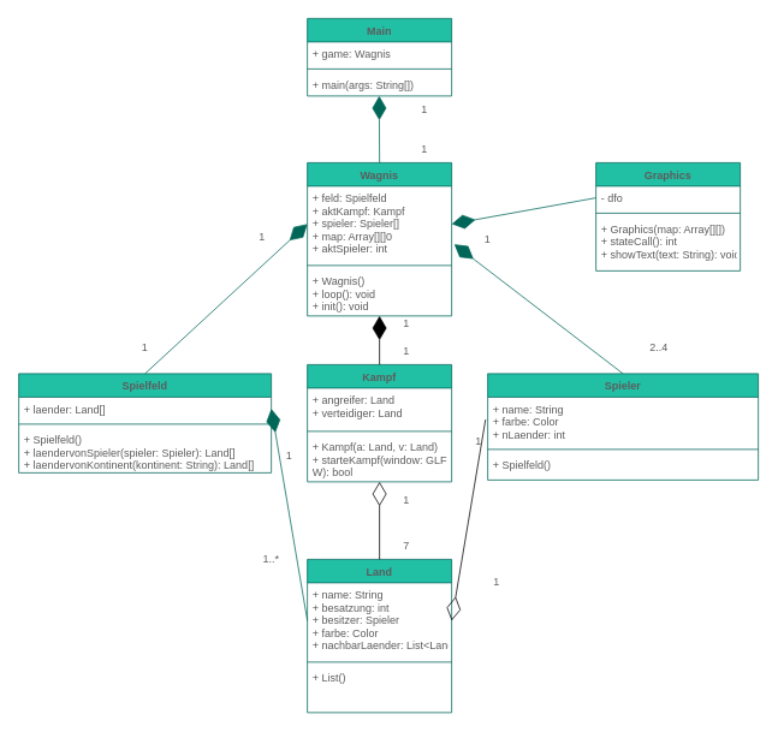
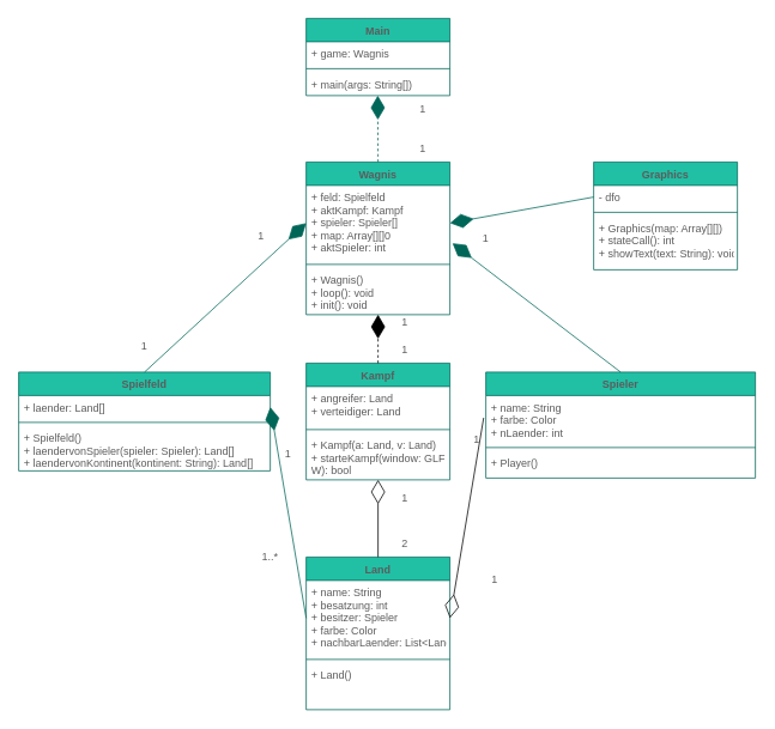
  <mxCell id="0" />
  <mxCell id="1" parent="0" />
  <mxCell id="2" value="Wagnis" style="swimlane;fontStyle=1;align=center;verticalAlign=top;childLayout=stackLayout;horizontal=1;startSize=26;horizontalStack=0;resizeParent=1;resizeParentMax=0;resizeLast=0;collapsible=1;marginBottom=0;fillColor=#21C0A5;strokeColor=#006658;fontColor=#5C5C5C;" parent="1" vertex="1"><mxGeometry x="340" y="180" width="160" height="170" as="geometry" /></mxCell>
  <mxCell id="3" value="+ feld: Spielfeld&#10;+ aktKampf: Kampf&#10;+ spieler: Spieler[]&#10;+ map: Array[][]0&#10;+ aktSpieler: int" style="text;strokeColor=none;fillColor=none;align=left;verticalAlign=top;spacingLeft=4;spacingRight=4;overflow=hidden;rotatable=0;points=[[0,0.5],[1,0.5]];portConstraint=eastwest;fontColor=#5C5C5C;" parent="2" vertex="1"><mxGeometry y="26" width="160" height="84" as="geometry" /></mxCell>
  <mxCell id="4" value="" style="line;strokeWidth=1;fillColor=none;align=left;verticalAlign=middle;spacingTop=-1;spacingLeft=3;spacingRight=3;rotatable=0;labelPosition=right;points=[];portConstraint=eastwest;strokeColor=#006658;fontColor=#5C5C5C;" parent="2" vertex="1"><mxGeometry y="110" width="160" height="8" as="geometry" /></mxCell>
  <mxCell id="5" value="+ Wagnis()&#10;+ loop(): void&#10;+ init(): void" style="text;strokeColor=none;fillColor=none;align=left;verticalAlign=top;spacingLeft=4;spacingRight=4;overflow=hidden;rotatable=0;points=[[0,0.5],[1,0.5]];portConstraint=eastwest;fontColor=#5C5C5C;" parent="2" vertex="1"><mxGeometry y="118" width="160" height="52" as="geometry" /></mxCell>
- <mxCell id="6" value="" style="endArrow=diamondThin;endFill=1;endSize=24;html=1;rounded=0;exitX=0.5;exitY=0;exitDx=0;exitDy=0;strokeColor=#006658;fontColor=#5C5C5C;entryX=0.498;entryY=1;entryDx=0;entryDy=0;entryPerimeter=0;" parent="1" source="2" target="26" edge="1"><mxGeometry width="160" relative="1" as="geometry"><mxPoint x="350" y="590" as="sourcePoint" /><mxPoint x="420" y="100" as="targetPoint" /></mxGeometry></mxCell>
+ <mxCell id="6" value="" style="endArrow=diamondThin;endFill=1;endSize=24;html=1;rounded=0;exitX=0.5;exitY=0;exitDx=0;exitDy=0;strokeColor=#006658;fontColor=#5C5C5C;entryX=0.498;entryY=1;entryDx=0;entryDy=0;entryPerimeter=0;dashed=1;" parent="1" source="2" target="26" edge="1"><mxGeometry width="160" relative="1" as="geometry"><mxPoint x="350" y="590" as="sourcePoint" /><mxPoint x="420" y="100" as="targetPoint" /></mxGeometry></mxCell>
  <mxCell id="7" value="" style="endArrow=diamondThin;endFill=1;endSize=24;html=1;rounded=0;exitX=0.5;exitY=0;exitDx=0;exitDy=0;entryX=1.018;entryY=0.767;entryDx=0;entryDy=0;entryPerimeter=0;strokeColor=#006658;fontColor=#5C5C5C;" parent="1" source="32" target="3" edge="1"><mxGeometry width="160" relative="1" as="geometry"><mxPoint x="350" y="590" as="sourcePoint" /><mxPoint x="500" y="380" as="targetPoint" /></mxGeometry></mxCell>
  <mxCell id="8" value="1" style="text;html=1;strokeColor=none;fillColor=none;align=center;verticalAlign=middle;whiteSpace=wrap;rounded=0;fontColor=#5C5C5C;" parent="1" vertex="1"><mxGeometry x="510" y="250" width="60" height="30" as="geometry" /></mxCell>
- <mxCell id="9" value="2..4" style="text;html=1;strokeColor=none;fillColor=none;align=center;verticalAlign=middle;whiteSpace=wrap;rounded=0;fontColor=#5C5C5C;" parent="1" vertex="1"><mxGeometry x="700" y="370" width="60" height="30" as="geometry" /></mxCell>
  <mxCell id="10" value="Land" style="swimlane;fontStyle=1;align=center;verticalAlign=top;childLayout=stackLayout;horizontal=1;startSize=26;horizontalStack=0;resizeParent=1;resizeParentMax=0;resizeLast=0;collapsible=1;marginBottom=0;fillColor=#21C0A5;strokeColor=#006658;fontColor=#5C5C5C;" parent="1" vertex="1"><mxGeometry x="340" y="620" width="160" height="170" as="geometry" /></mxCell>
  <mxCell id="11" value="+ name: String&#10;+ besatzung: int&#10;+ besitzer: Spieler&#10;+ farbe: Color&#10;+ nachbarLaender: List&lt;Land&gt;" style="text;strokeColor=none;fillColor=none;align=left;verticalAlign=top;spacingLeft=4;spacingRight=4;overflow=hidden;rotatable=0;points=[[0,0.5],[1,0.5]];portConstraint=eastwest;fontColor=#5C5C5C;" parent="10" vertex="1"><mxGeometry y="26" width="160" height="84" as="geometry" /></mxCell>
  <mxCell id="12" value="" style="line;strokeWidth=1;fillColor=none;align=left;verticalAlign=middle;spacingTop=-1;spacingLeft=3;spacingRight=3;rotatable=0;labelPosition=right;points=[];portConstraint=eastwest;strokeColor=#006658;fontColor=#5C5C5C;" parent="10" vertex="1"><mxGeometry y="110" width="160" height="8" as="geometry" /></mxCell>
- <mxCell id="13" value="+ List()" style="text;strokeColor=none;fillColor=none;align=left;verticalAlign=top;spacingLeft=4;spacingRight=4;overflow=hidden;rotatable=0;points=[[0,0.5],[1,0.5]];portConstraint=eastwest;fontColor=#5C5C5C;" parent="10" vertex="1"><mxGeometry y="118" width="160" height="52" as="geometry" /></mxCell>
+ <mxCell id="13" value="+ Land()" style="text;strokeColor=none;fillColor=none;align=left;verticalAlign=top;spacingLeft=4;spacingRight=4;overflow=hidden;rotatable=0;points=[[0,0.5],[1,0.5]];portConstraint=eastwest;fontColor=#5C5C5C;" parent="10" vertex="1"><mxGeometry y="118" width="160" height="52" as="geometry" /></mxCell>
  <mxCell id="14" value="Spielfeld" style="swimlane;fontStyle=1;align=center;verticalAlign=top;childLayout=stackLayout;horizontal=1;startSize=26;horizontalStack=0;resizeParent=1;resizeParentMax=0;resizeLast=0;collapsible=1;marginBottom=0;fillColor=#21C0A5;strokeColor=#006658;fontColor=#5C5C5C;" parent="1" vertex="1"><mxGeometry y="414" width="280" height="110" as="geometry" x="20" /></mxCell>
  <mxCell id="15" value="+ laender: Land[]" style="text;strokeColor=none;fillColor=none;align=left;verticalAlign=top;spacingLeft=4;spacingRight=4;overflow=hidden;rotatable=0;points=[[0,0.5],[1,0.5]];portConstraint=eastwest;fontColor=#5C5C5C;" parent="14" vertex="1"><mxGeometry y="26" width="280" height="26" as="geometry" /></mxCell>
  <mxCell id="16" value="" style="line;strokeWidth=1;fillColor=none;align=left;verticalAlign=middle;spacingTop=-1;spacingLeft=3;spacingRight=3;rotatable=0;labelPosition=right;points=[];portConstraint=eastwest;strokeColor=#006658;fontColor=#5C5C5C;" parent="14" vertex="1"><mxGeometry y="52" width="280" height="8" as="geometry" /></mxCell>
  <mxCell id="17" value="+ Spielfeld()&#10;+ laendervonSpieler(spieler: Spieler): Land[]&#10;+ laendervonKontinent(kontinent: String): Land[]" style="text;strokeColor=none;fillColor=none;align=left;verticalAlign=top;spacingLeft=4;spacingRight=4;overflow=hidden;rotatable=0;points=[[0,0.5],[1,0.5]];portConstraint=eastwest;fontColor=#5C5C5C;" parent="14" vertex="1"><mxGeometry y="60" width="280" height="50" as="geometry" /></mxCell>
  <mxCell id="18" value="" style="endArrow=diamondThin;endFill=1;endSize=24;html=1;rounded=0;strokeColor=#006658;fontColor=#5C5C5C;entryX=1;entryY=0.5;entryDx=0;entryDy=0;exitX=0;exitY=0.5;exitDx=0;exitDy=0;" parent="1" source="11" target="15" edge="1"><mxGeometry width="160" relative="1" as="geometry"><mxPoint x="300" y="668" as="sourcePoint" /><mxPoint x="320" y="500" as="targetPoint" /></mxGeometry></mxCell>
  <mxCell id="19" value="" style="endArrow=diamondThin;endFill=1;endSize=24;html=1;rounded=0;exitX=0.5;exitY=0;exitDx=0;exitDy=0;entryX=0;entryY=0.5;entryDx=0;entryDy=0;strokeColor=#006658;fontColor=#5C5C5C;" parent="1" source="14" target="3" edge="1"><mxGeometry width="160" relative="1" as="geometry"><mxPoint x="350" y="590" as="sourcePoint" /><mxPoint x="510" y="590" as="targetPoint" /></mxGeometry></mxCell>
  <mxCell id="20" value="1" style="text;html=1;strokeColor=none;fillColor=none;align=center;verticalAlign=middle;whiteSpace=wrap;rounded=0;fontColor=#5C5C5C;" parent="1" vertex="1"><mxGeometry x="290" y="490" width="60" height="30" as="geometry" /></mxCell>
  <mxCell id="21" value="1..*" style="text;html=1;strokeColor=none;fillColor=none;align=center;verticalAlign=middle;whiteSpace=wrap;rounded=0;fontColor=#5C5C5C;" parent="1" vertex="1"><mxGeometry x="270" y="605" width="60" height="30" as="geometry" /></mxCell>
  <mxCell id="22" value="" style="endArrow=diamondThin;endFill=0;endSize=24;html=1;rounded=0;entryX=1;entryY=0.5;entryDx=0;entryDy=0;startArrow=none;exitX=0.626;exitY=-0.304;exitDx=0;exitDy=0;exitPerimeter=0;" parent="1" source="46" target="11" edge="1"><mxGeometry width="160" relative="1" as="geometry"><mxPoint x="730" y="400" as="sourcePoint" /><mxPoint x="510" y="480" as="targetPoint" /></mxGeometry></mxCell>
  <mxCell id="23" value="Main" style="swimlane;fontStyle=1;align=center;verticalAlign=top;childLayout=stackLayout;horizontal=1;startSize=26;horizontalStack=0;resizeParent=1;resizeParentMax=0;resizeLast=0;collapsible=1;marginBottom=0;fillColor=#21C0A5;strokeColor=#006658;fontColor=#5C5C5C;" parent="1" vertex="1"><mxGeometry x="340" y="20" width="160" height="86" as="geometry" /></mxCell>
  <mxCell id="24" value="+ game: Wagnis" style="text;strokeColor=none;fillColor=none;align=left;verticalAlign=top;spacingLeft=4;spacingRight=4;overflow=hidden;rotatable=0;points=[[0,0.5],[1,0.5]];portConstraint=eastwest;fontColor=#5C5C5C;" parent="23" vertex="1"><mxGeometry y="26" width="160" height="26" as="geometry" /></mxCell>
  <mxCell id="25" value="" style="line;strokeWidth=1;fillColor=none;align=left;verticalAlign=middle;spacingTop=-1;spacingLeft=3;spacingRight=3;rotatable=0;labelPosition=right;points=[];portConstraint=eastwest;strokeColor=#006658;fontColor=#5C5C5C;" parent="23" vertex="1"><mxGeometry y="52" width="160" height="8" as="geometry" /></mxCell>
  <mxCell id="26" value="+ main(args: String[])" style="text;strokeColor=none;fillColor=none;align=left;verticalAlign=top;spacingLeft=4;spacingRight=4;overflow=hidden;rotatable=0;points=[[0,0.5],[1,0.5]];portConstraint=eastwest;fontColor=#5C5C5C;" parent="23" vertex="1"><mxGeometry y="60" width="160" height="26" as="geometry" /></mxCell>
  <mxCell id="27" value="1" style="text;html=1;strokeColor=none;fillColor=none;align=center;verticalAlign=middle;whiteSpace=wrap;rounded=0;fontColor=#5C5C5C;" parent="1" vertex="1"><mxGeometry x="440" y="106" width="60" height="30" as="geometry" /></mxCell>
  <mxCell id="28" value="1" style="text;html=1;strokeColor=none;fillColor=none;align=center;verticalAlign=middle;whiteSpace=wrap;rounded=0;fontColor=#5C5C5C;" parent="1" vertex="1"><mxGeometry x="440" y="150" width="60" height="30" as="geometry" /></mxCell>
  <mxCell id="29" value="1" style="text;html=1;strokeColor=none;fillColor=none;align=center;verticalAlign=middle;whiteSpace=wrap;rounded=0;fontColor=#5C5C5C;" parent="1" vertex="1"><mxGeometry x="260" y="248" width="60" height="30" as="geometry" /></mxCell>
  <mxCell id="30" value="1" style="text;html=1;strokeColor=none;fillColor=none;align=center;verticalAlign=middle;whiteSpace=wrap;rounded=0;fontColor=#5C5C5C;" parent="1" vertex="1"><mxGeometry x="130" y="370" width="60" height="30" as="geometry" /></mxCell>
  <mxCell id="31" value="1" style="text;html=1;strokeColor=none;fillColor=none;align=center;verticalAlign=middle;whiteSpace=wrap;rounded=0;fontColor=#5C5C5C;" parent="1" vertex="1"><mxGeometry x="520" y="630" width="60" height="30" as="geometry" /></mxCell>
  <mxCell id="32" value="Spieler" style="swimlane;fontStyle=1;align=center;verticalAlign=top;childLayout=stackLayout;horizontal=1;startSize=26;horizontalStack=0;resizeParent=1;resizeParentMax=0;resizeLast=0;collapsible=1;marginBottom=0;fillColor=#21C0A5;strokeColor=#006658;fontColor=#5C5C5C;" parent="1" vertex="1"><mxGeometry x="540" y="414" width="300" height="118" as="geometry" /></mxCell>
  <mxCell id="33" value="+ name: String&#10;+ farbe: Color&#10;+ nLaender: int&#10;" style="text;strokeColor=none;fillColor=none;align=left;verticalAlign=top;spacingLeft=4;spacingRight=4;overflow=hidden;rotatable=0;points=[[0,0.5],[1,0.5]];portConstraint=eastwest;fontColor=#5C5C5C;" parent="32" vertex="1"><mxGeometry y="26" width="300" height="54" as="geometry" /></mxCell>
  <mxCell id="34" value="" style="line;strokeWidth=1;fillColor=none;align=left;verticalAlign=middle;spacingTop=-1;spacingLeft=3;spacingRight=3;rotatable=0;labelPosition=right;points=[];portConstraint=eastwest;strokeColor=#006658;fontColor=#5C5C5C;" parent="32" vertex="1"><mxGeometry y="80" width="300" height="8" as="geometry" /></mxCell>
- <mxCell id="35" value="+ Spielfeld()" style="text;strokeColor=none;fillColor=none;align=left;verticalAlign=top;spacingLeft=4;spacingRight=4;overflow=hidden;rotatable=0;points=[[0,0.5],[1,0.5]];portConstraint=eastwest;fontColor=#5C5C5C;" parent="32" vertex="1"><mxGeometry y="88" width="300" height="30" as="geometry" /></mxCell>
+ <mxCell id="35" value="+ Player()" style="text;strokeColor=none;fillColor=none;align=left;verticalAlign=top;spacingLeft=4;spacingRight=4;overflow=hidden;rotatable=0;points=[[0,0.5],[1,0.5]];portConstraint=eastwest;fontColor=#5C5C5C;" parent="32" vertex="1"><mxGeometry y="88" width="300" height="30" as="geometry" /></mxCell>
  <mxCell id="36" value="Kampf" style="swimlane;fontStyle=1;align=center;verticalAlign=top;childLayout=stackLayout;horizontal=1;startSize=26;horizontalStack=0;resizeParent=1;resizeParentMax=0;resizeLast=0;collapsible=1;marginBottom=0;fillColor=#21C0A5;strokeColor=#006658;fontColor=#5C5C5C;" parent="1" vertex="1"><mxGeometry x="340" y="404" width="160" height="130" as="geometry" /></mxCell>
  <mxCell id="37" value="+ angreifer: Land&#10;+ verteidiger: Land" style="text;strokeColor=none;fillColor=none;align=left;verticalAlign=top;spacingLeft=4;spacingRight=4;overflow=hidden;rotatable=0;points=[[0,0.5],[1,0.5]];portConstraint=eastwest;fontColor=#5C5C5C;" parent="36" vertex="1"><mxGeometry y="26" width="160" height="44" as="geometry" /></mxCell>
  <mxCell id="38" value="" style="line;strokeWidth=1;fillColor=none;align=left;verticalAlign=middle;spacingTop=-1;spacingLeft=3;spacingRight=3;rotatable=0;labelPosition=right;points=[];portConstraint=eastwest;strokeColor=#006658;fontColor=#5C5C5C;" parent="36" vertex="1"><mxGeometry y="70" width="160" height="8" as="geometry" /></mxCell>
  <mxCell id="39" value="+ Kampf(a: Land, v: Land)&#10;+ starteKampf(window: GLF&#10;W): bool" style="text;strokeColor=none;fillColor=none;align=left;verticalAlign=top;spacingLeft=4;spacingRight=4;overflow=hidden;rotatable=0;points=[[0,0.5],[1,0.5]];portConstraint=eastwest;fontColor=#5C5C5C;" parent="36" vertex="1"><mxGeometry y="78" width="160" height="52" as="geometry" /></mxCell>
- <mxCell id="40" value="" style="endArrow=diamondThin;endFill=1;endSize=24;html=1;rounded=0;exitX=0.5;exitY=0;exitDx=0;exitDy=0;" parent="1" source="36" target="5" edge="1"><mxGeometry width="160" relative="1" as="geometry"><mxPoint x="270" y="350" as="sourcePoint" /><mxPoint x="420" y="300" as="targetPoint" /></mxGeometry></mxCell>
+ <mxCell id="40" value="" style="endArrow=diamondThin;endFill=1;endSize=24;html=1;rounded=0;exitX=0.5;exitY=0;exitDx=0;exitDy=0;dashed=1;" parent="1" source="36" target="5" edge="1"><mxGeometry width="160" relative="1" as="geometry"><mxPoint x="270" y="350" as="sourcePoint" /><mxPoint x="420" y="300" as="targetPoint" /></mxGeometry></mxCell>
  <mxCell id="41" value="" style="endArrow=diamondThin;endFill=0;endSize=24;html=1;rounded=0;exitX=0.5;exitY=0;exitDx=0;exitDy=0;" parent="1" source="10" target="39" edge="1"><mxGeometry width="160" relative="1" as="geometry"><mxPoint x="370" y="480" as="sourcePoint" /><mxPoint x="530" y="480" as="targetPoint" /></mxGeometry></mxCell>
- <mxCell id="42" value="7" style="text;html=1;strokeColor=none;fillColor=none;align=center;verticalAlign=middle;whiteSpace=wrap;rounded=0;fontColor=#5C5C5C;" parent="1" vertex="1"><mxGeometry x="420" y="590" width="60" height="30" as="geometry" /></mxCell>
+ <mxCell id="42" value="2" style="text;html=1;strokeColor=none;fillColor=none;align=center;verticalAlign=middle;whiteSpace=wrap;rounded=0;fontColor=#5C5C5C;" parent="1" vertex="1"><mxGeometry x="420" y="590" width="60" height="30" as="geometry" /></mxCell>
  <mxCell id="43" value="1" style="text;html=1;strokeColor=none;fillColor=none;align=center;verticalAlign=middle;whiteSpace=wrap;rounded=0;fontColor=#5C5C5C;" parent="1" vertex="1"><mxGeometry x="420" y="540" width="60" height="30" as="geometry" /></mxCell>
  <mxCell id="44" value="1" style="text;html=1;strokeColor=none;fillColor=none;align=center;verticalAlign=middle;whiteSpace=wrap;rounded=0;fontColor=#5C5C5C;" parent="1" vertex="1"><mxGeometry x="420" y="374" width="60" height="30" as="geometry" /></mxCell>
  <mxCell id="45" value="1" style="text;html=1;strokeColor=none;fillColor=none;align=center;verticalAlign=middle;whiteSpace=wrap;rounded=0;fontColor=#5C5C5C;" parent="1" vertex="1"><mxGeometry x="420" y="344" width="60" height="30" as="geometry" /></mxCell>
  <mxCell id="46" value="1" style="text;html=1;strokeColor=none;fillColor=none;align=center;verticalAlign=middle;whiteSpace=wrap;rounded=0;fontColor=#5C5C5C;" parent="1" vertex="1"><mxGeometry x="500" y="474" width="60" height="30" as="geometry" /></mxCell>
  <mxCell id="47" value="Graphics" style="swimlane;fontStyle=1;align=center;verticalAlign=top;childLayout=stackLayout;horizontal=1;startSize=26;horizontalStack=0;resizeParent=1;resizeParentMax=0;resizeLast=0;collapsible=1;marginBottom=0;fillColor=#21C0A5;strokeColor=#006658;fontColor=#5C5C5C;" vertex="1" parent="1"><mxGeometry x="660" y="180" width="160" height="120" as="geometry" /></mxCell>
  <mxCell id="48" value="- dfo" style="text;strokeColor=none;fillColor=none;align=left;verticalAlign=top;spacingLeft=4;spacingRight=4;overflow=hidden;rotatable=0;points=[[0,0.5],[1,0.5]];portConstraint=eastwest;fontColor=#5C5C5C;" vertex="1" parent="47"><mxGeometry y="26" width="160" height="26" as="geometry" /></mxCell>
  <mxCell id="49" value="" style="line;strokeWidth=1;fillColor=none;align=left;verticalAlign=middle;spacingTop=-1;spacingLeft=3;spacingRight=3;rotatable=0;labelPosition=right;points=[];portConstraint=eastwest;strokeColor=#006658;fontColor=#5C5C5C;" vertex="1" parent="47"><mxGeometry y="52" width="160" height="8" as="geometry" /></mxCell>
  <mxCell id="50" value="+ Graphics(map: Array[][])&#10;+ stateCall(): int&#10;+ showText(text: String): void" style="text;strokeColor=none;fillColor=none;align=left;verticalAlign=top;spacingLeft=4;spacingRight=4;overflow=hidden;rotatable=0;points=[[0,0.5],[1,0.5]];portConstraint=eastwest;fontColor=#5C5C5C;" vertex="1" parent="47"><mxGeometry y="60" width="160" height="60" as="geometry" /></mxCell>
  <mxCell id="51" value="" style="endArrow=diamondThin;endFill=1;endSize=24;html=1;rounded=0;entryX=1;entryY=0.5;entryDx=0;entryDy=0;exitX=0;exitY=0.5;exitDx=0;exitDy=0;fillColor=#d5e8d4;strokeColor=#006658;" edge="1" parent="1" source="48" target="3"><mxGeometry width="160" relative="1" as="geometry"><mxPoint x="390" y="390" as="sourcePoint" /><mxPoint x="550" y="390" as="targetPoint" /></mxGeometry></mxCell>
